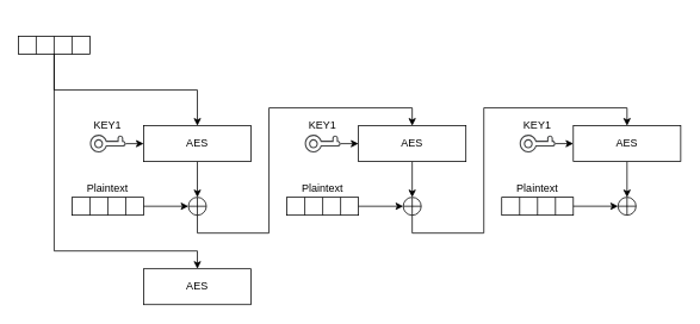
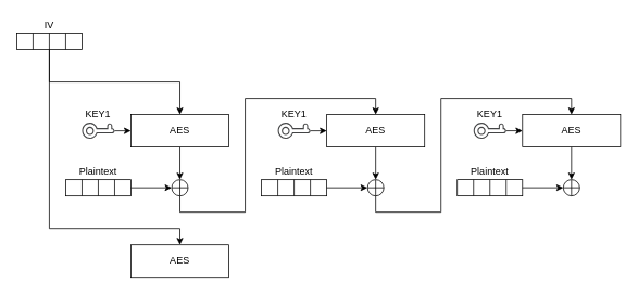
  <mxCell id="0" />
  <mxCell id="1" parent="0" />
  <mxCell id="2" value="" style="group" vertex="1" connectable="0" parent="1"><mxGeometry x="20" y="20" width="80" height="40" as="geometry" /></mxCell>
+ <mxCell id="3" value="IV" style="text;html=1;strokeColor=none;fillColor=none;align=center;verticalAlign=middle;whiteSpace=wrap;rounded=0;" vertex="1" parent="2"><mxGeometry width="80" height="20" as="geometry" /></mxCell>
  <mxCell id="4" value="" style="rounded=0;whiteSpace=wrap;html=1;" vertex="1" parent="2"><mxGeometry y="20" width="80" height="20" as="geometry" /></mxCell>
  <mxCell id="5" value="" style="endArrow=none;html=1;entryX=0.25;entryY=0;entryDx=0;entryDy=0;exitX=0.25;exitY=1;exitDx=0;exitDy=0;" edge="1" parent="2" source="4" target="4"><mxGeometry width="50" height="50" relative="1" as="geometry"><mxPoint x="20" y="40" as="sourcePoint" /><mxPoint x="70" y="20" as="targetPoint" /></mxGeometry></mxCell>
  <mxCell id="6" value="" style="endArrow=none;html=1;entryX=0.5;entryY=0;entryDx=0;entryDy=0;exitX=0.5;exitY=1;exitDx=0;exitDy=0;" edge="1" parent="2" source="4" target="4"><mxGeometry width="50" height="50" relative="1" as="geometry"><mxPoint x="50" y="110" as="sourcePoint" /><mxPoint x="100" y="60" as="targetPoint" /></mxGeometry></mxCell>
  <mxCell id="7" value="" style="endArrow=none;html=1;entryX=0.75;entryY=0;entryDx=0;entryDy=0;exitX=0.75;exitY=1;exitDx=0;exitDy=0;" edge="1" parent="2" source="4" target="4"><mxGeometry width="50" height="50" relative="1" as="geometry"><mxPoint x="30" y="110" as="sourcePoint" /><mxPoint x="100" y="60" as="targetPoint" /></mxGeometry></mxCell>
  <mxCell id="8" value="" style="group" vertex="1" connectable="0" parent="1"><mxGeometry x="80" y="200" width="80" height="40" as="geometry" /></mxCell>
  <mxCell id="9" value="Plaintext" style="text;html=1;strokeColor=none;fillColor=none;align=center;verticalAlign=middle;whiteSpace=wrap;rounded=0;" vertex="1" parent="8"><mxGeometry width="80" height="20" as="geometry" /></mxCell>
  <mxCell id="10" value="" style="rounded=0;whiteSpace=wrap;html=1;" vertex="1" parent="8"><mxGeometry y="20" width="80" height="20" as="geometry" /></mxCell>
  <mxCell id="11" value="" style="endArrow=none;html=1;entryX=0.25;entryY=0;entryDx=0;entryDy=0;exitX=0.25;exitY=1;exitDx=0;exitDy=0;" edge="1" parent="8" source="10" target="10"><mxGeometry width="50" height="50" relative="1" as="geometry"><mxPoint x="20" y="40" as="sourcePoint" /><mxPoint x="70" y="20" as="targetPoint" /></mxGeometry></mxCell>
  <mxCell id="12" value="" style="endArrow=none;html=1;entryX=0.5;entryY=0;entryDx=0;entryDy=0;exitX=0.5;exitY=1;exitDx=0;exitDy=0;" edge="1" parent="8" source="10" target="10"><mxGeometry width="50" height="50" relative="1" as="geometry"><mxPoint x="50" y="110" as="sourcePoint" /><mxPoint x="100" y="60" as="targetPoint" /></mxGeometry></mxCell>
  <mxCell id="13" value="" style="endArrow=none;html=1;entryX=0.75;entryY=0;entryDx=0;entryDy=0;exitX=0.75;exitY=1;exitDx=0;exitDy=0;" edge="1" parent="8" source="10" target="10"><mxGeometry width="50" height="50" relative="1" as="geometry"><mxPoint x="30" y="110" as="sourcePoint" /><mxPoint x="100" y="60" as="targetPoint" /></mxGeometry></mxCell>
  <mxCell id="14" style="edgeStyle=none;rounded=0;orthogonalLoop=1;jettySize=auto;html=1;entryX=0.5;entryY=0;entryDx=0;entryDy=0;" edge="1" parent="1" source="15" target="21"><mxGeometry relative="1" as="geometry" /></mxCell>
  <mxCell id="15" value="AES" style="rounded=0;whiteSpace=wrap;html=1;" vertex="1" parent="1"><mxGeometry x="160" y="140" width="120" height="40" as="geometry" /></mxCell>
  <mxCell id="16" value="" style="group" vertex="1" connectable="0" parent="1"><mxGeometry x="100" y="130" width="40" height="40" as="geometry" /></mxCell>
  <mxCell id="17" value="" style="pointerEvents=1;shadow=0;dashed=0;html=1;strokeColor=none;fillColor=#434445;labelPosition=center;verticalLabelPosition=bottom;verticalAlign=top;align=center;outlineConnect=0;shape=mxgraph.vvd.key;rotation=-90;" vertex="1" parent="16"><mxGeometry x="10" y="10" width="20" height="40" as="geometry" /></mxCell>
  <mxCell id="18" value="KEY1" style="text;html=1;strokeColor=none;fillColor=none;align=center;verticalAlign=middle;whiteSpace=wrap;rounded=0;" vertex="1" parent="16"><mxGeometry width="40" height="20" as="geometry" /></mxCell>
  <mxCell id="19" style="edgeStyle=none;rounded=0;orthogonalLoop=1;jettySize=auto;html=1;" edge="1" parent="1" source="17" target="15"><mxGeometry relative="1" as="geometry" /></mxCell>
  <mxCell id="20" style="edgeStyle=orthogonalEdgeStyle;rounded=0;orthogonalLoop=1;jettySize=auto;html=1;exitX=0.5;exitY=1;exitDx=0;exitDy=0;" edge="1" parent="1" source="4" target="15"><mxGeometry relative="1" as="geometry" /></mxCell>
  <mxCell id="21" value="" style="shape=orEllipse;perimeter=ellipsePerimeter;whiteSpace=wrap;html=1;backgroundOutline=1;" vertex="1" parent="1"><mxGeometry x="210" y="220" width="20" height="20" as="geometry" /></mxCell>
  <mxCell id="22" style="edgeStyle=none;rounded=0;orthogonalLoop=1;jettySize=auto;html=1;entryX=0;entryY=0.5;entryDx=0;entryDy=0;" edge="1" parent="1" source="10" target="21"><mxGeometry relative="1" as="geometry" /></mxCell>
  <mxCell id="23" value="" style="group" vertex="1" connectable="0" parent="1"><mxGeometry x="320" y="200" width="80" height="40" as="geometry" /></mxCell>
  <mxCell id="24" value="Plaintext" style="text;html=1;strokeColor=none;fillColor=none;align=center;verticalAlign=middle;whiteSpace=wrap;rounded=0;" vertex="1" parent="23"><mxGeometry width="80" height="20" as="geometry" /></mxCell>
  <mxCell id="25" value="" style="rounded=0;whiteSpace=wrap;html=1;" vertex="1" parent="23"><mxGeometry y="20" width="80" height="20" as="geometry" /></mxCell>
  <mxCell id="26" value="" style="endArrow=none;html=1;entryX=0.25;entryY=0;entryDx=0;entryDy=0;exitX=0.25;exitY=1;exitDx=0;exitDy=0;" edge="1" parent="23" source="25" target="25"><mxGeometry width="50" height="50" relative="1" as="geometry"><mxPoint x="20" y="40" as="sourcePoint" /><mxPoint x="70" y="20" as="targetPoint" /></mxGeometry></mxCell>
  <mxCell id="27" value="" style="endArrow=none;html=1;entryX=0.5;entryY=0;entryDx=0;entryDy=0;exitX=0.5;exitY=1;exitDx=0;exitDy=0;" edge="1" parent="23" source="25" target="25"><mxGeometry width="50" height="50" relative="1" as="geometry"><mxPoint x="50" y="110" as="sourcePoint" /><mxPoint x="100" y="60" as="targetPoint" /></mxGeometry></mxCell>
  <mxCell id="28" value="" style="endArrow=none;html=1;entryX=0.75;entryY=0;entryDx=0;entryDy=0;exitX=0.75;exitY=1;exitDx=0;exitDy=0;" edge="1" parent="23" source="25" target="25"><mxGeometry width="50" height="50" relative="1" as="geometry"><mxPoint x="30" y="110" as="sourcePoint" /><mxPoint x="100" y="60" as="targetPoint" /></mxGeometry></mxCell>
  <mxCell id="29" style="edgeStyle=none;rounded=0;orthogonalLoop=1;jettySize=auto;html=1;entryX=0.5;entryY=0;entryDx=0;entryDy=0;" edge="1" parent="1" source="30" target="35"><mxGeometry relative="1" as="geometry" /></mxCell>
  <mxCell id="30" value="AES" style="rounded=0;whiteSpace=wrap;html=1;" vertex="1" parent="1"><mxGeometry x="400" y="140" width="120" height="40" as="geometry" /></mxCell>
  <mxCell id="31" value="" style="group" vertex="1" connectable="0" parent="1"><mxGeometry x="340" y="130" width="40" height="40" as="geometry" /></mxCell>
  <mxCell id="32" value="" style="pointerEvents=1;shadow=0;dashed=0;html=1;strokeColor=none;fillColor=#434445;labelPosition=center;verticalLabelPosition=bottom;verticalAlign=top;align=center;outlineConnect=0;shape=mxgraph.vvd.key;rotation=-90;" vertex="1" parent="31"><mxGeometry x="10" y="10" width="20" height="40" as="geometry" /></mxCell>
  <mxCell id="33" value="KEY1" style="text;html=1;strokeColor=none;fillColor=none;align=center;verticalAlign=middle;whiteSpace=wrap;rounded=0;" vertex="1" parent="31"><mxGeometry width="40" height="20" as="geometry" /></mxCell>
  <mxCell id="34" style="edgeStyle=none;rounded=0;orthogonalLoop=1;jettySize=auto;html=1;" edge="1" parent="1" source="32" target="30"><mxGeometry relative="1" as="geometry" /></mxCell>
  <mxCell id="35" value="" style="shape=orEllipse;perimeter=ellipsePerimeter;whiteSpace=wrap;html=1;backgroundOutline=1;" vertex="1" parent="1"><mxGeometry x="450" y="220" width="20" height="20" as="geometry" /></mxCell>
  <mxCell id="36" style="edgeStyle=none;rounded=0;orthogonalLoop=1;jettySize=auto;html=1;entryX=0;entryY=0.5;entryDx=0;entryDy=0;" edge="1" parent="1" source="25" target="35"><mxGeometry relative="1" as="geometry" /></mxCell>
  <mxCell id="37" style="edgeStyle=orthogonalEdgeStyle;rounded=0;orthogonalLoop=1;jettySize=auto;html=1;exitX=0.5;exitY=1;exitDx=0;exitDy=0;entryX=0.5;entryY=0;entryDx=0;entryDy=0;" edge="1" parent="1" source="21" target="30"><mxGeometry relative="1" as="geometry"><Array as="points"><mxPoint x="220" y="260" /><mxPoint x="300" y="260" /><mxPoint x="300" y="120" /><mxPoint x="460" y="120" /></Array></mxGeometry></mxCell>
  <mxCell id="38" value="" style="group" vertex="1" connectable="0" parent="1"><mxGeometry x="560" y="199.97" width="80" height="40" as="geometry" /></mxCell>
  <mxCell id="39" value="Plaintext" style="text;html=1;strokeColor=none;fillColor=none;align=center;verticalAlign=middle;whiteSpace=wrap;rounded=0;" vertex="1" parent="38"><mxGeometry width="80" height="20" as="geometry" /></mxCell>
  <mxCell id="40" value="" style="rounded=0;whiteSpace=wrap;html=1;" vertex="1" parent="38"><mxGeometry y="20" width="80" height="20" as="geometry" /></mxCell>
  <mxCell id="41" value="" style="endArrow=none;html=1;entryX=0.25;entryY=0;entryDx=0;entryDy=0;exitX=0.25;exitY=1;exitDx=0;exitDy=0;" edge="1" parent="38" source="40" target="40"><mxGeometry width="50" height="50" relative="1" as="geometry"><mxPoint x="20" y="40" as="sourcePoint" /><mxPoint x="70" y="20" as="targetPoint" /></mxGeometry></mxCell>
  <mxCell id="42" value="" style="endArrow=none;html=1;entryX=0.5;entryY=0;entryDx=0;entryDy=0;exitX=0.5;exitY=1;exitDx=0;exitDy=0;" edge="1" parent="38" source="40" target="40"><mxGeometry width="50" height="50" relative="1" as="geometry"><mxPoint x="50" y="110" as="sourcePoint" /><mxPoint x="100" y="60" as="targetPoint" /></mxGeometry></mxCell>
  <mxCell id="43" value="" style="endArrow=none;html=1;entryX=0.75;entryY=0;entryDx=0;entryDy=0;exitX=0.75;exitY=1;exitDx=0;exitDy=0;" edge="1" parent="38" source="40" target="40"><mxGeometry width="50" height="50" relative="1" as="geometry"><mxPoint x="30" y="110" as="sourcePoint" /><mxPoint x="100" y="60" as="targetPoint" /></mxGeometry></mxCell>
  <mxCell id="44" style="edgeStyle=none;rounded=0;orthogonalLoop=1;jettySize=auto;html=1;entryX=0.5;entryY=0;entryDx=0;entryDy=0;" edge="1" parent="1" source="45" target="50"><mxGeometry relative="1" as="geometry" /></mxCell>
  <mxCell id="45" value="AES" style="rounded=0;whiteSpace=wrap;html=1;" vertex="1" parent="1"><mxGeometry x="640" y="139.97" width="120" height="40" as="geometry" /></mxCell>
  <mxCell id="46" value="" style="group" vertex="1" connectable="0" parent="1"><mxGeometry x="580" y="129.97" width="40" height="40" as="geometry" /></mxCell>
  <mxCell id="47" value="" style="pointerEvents=1;shadow=0;dashed=0;html=1;strokeColor=none;fillColor=#434445;labelPosition=center;verticalLabelPosition=bottom;verticalAlign=top;align=center;outlineConnect=0;shape=mxgraph.vvd.key;rotation=-90;" vertex="1" parent="46"><mxGeometry x="10" y="10" width="20" height="40" as="geometry" /></mxCell>
  <mxCell id="48" value="KEY1" style="text;html=1;strokeColor=none;fillColor=none;align=center;verticalAlign=middle;whiteSpace=wrap;rounded=0;" vertex="1" parent="46"><mxGeometry width="40" height="20" as="geometry" /></mxCell>
  <mxCell id="49" style="edgeStyle=none;rounded=0;orthogonalLoop=1;jettySize=auto;html=1;" edge="1" parent="1" source="47" target="45"><mxGeometry relative="1" as="geometry" /></mxCell>
  <mxCell id="50" value="" style="shape=orEllipse;perimeter=ellipsePerimeter;whiteSpace=wrap;html=1;backgroundOutline=1;" vertex="1" parent="1"><mxGeometry x="690" y="219.97" width="20" height="20" as="geometry" /></mxCell>
  <mxCell id="51" style="edgeStyle=none;rounded=0;orthogonalLoop=1;jettySize=auto;html=1;entryX=0;entryY=0.5;entryDx=0;entryDy=0;" edge="1" parent="1" source="40" target="50"><mxGeometry relative="1" as="geometry" /></mxCell>
  <mxCell id="52" style="edgeStyle=orthogonalEdgeStyle;rounded=0;orthogonalLoop=1;jettySize=auto;html=1;entryX=0.5;entryY=0;entryDx=0;entryDy=0;exitX=0.5;exitY=1;exitDx=0;exitDy=0;" edge="1" parent="1" target="45" source="35"><mxGeometry relative="1" as="geometry"><mxPoint x="460" y="250" as="sourcePoint" /><Array as="points"><mxPoint x="460" y="260" /><mxPoint x="540" y="260" /><mxPoint x="540" y="120" /><mxPoint x="700" y="120" /></Array></mxGeometry></mxCell>
  <mxCell id="53" value="AES" style="rounded=0;whiteSpace=wrap;html=1;" vertex="1" parent="1"><mxGeometry x="160" y="300" width="120" height="40" as="geometry" /></mxCell>
  <mxCell id="54" style="edgeStyle=orthogonalEdgeStyle;rounded=0;orthogonalLoop=1;jettySize=auto;html=1;exitX=0.5;exitY=1;exitDx=0;exitDy=0;entryX=0.5;entryY=0;entryDx=0;entryDy=0;" edge="1" parent="1" source="4" target="53"><mxGeometry relative="1" as="geometry"><Array as="points"><mxPoint y="280" x="60" /><mxPoint x="220" y="280" /></Array></mxGeometry></mxCell>
